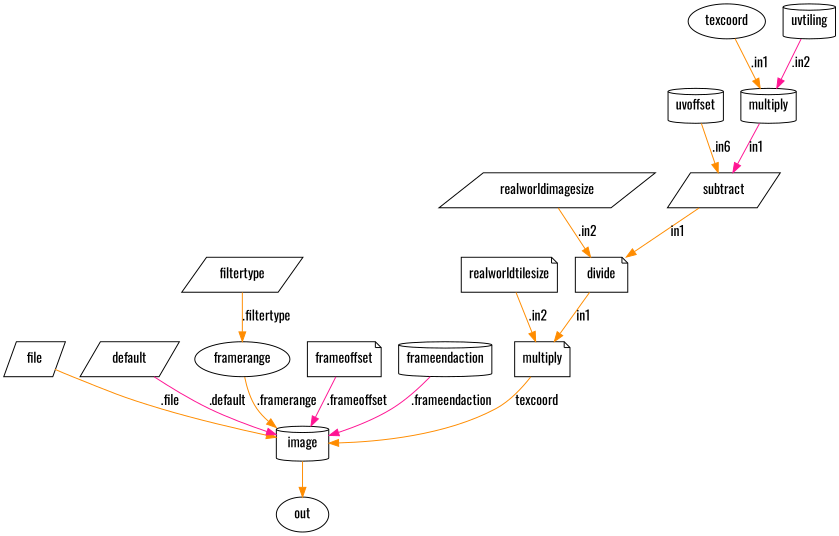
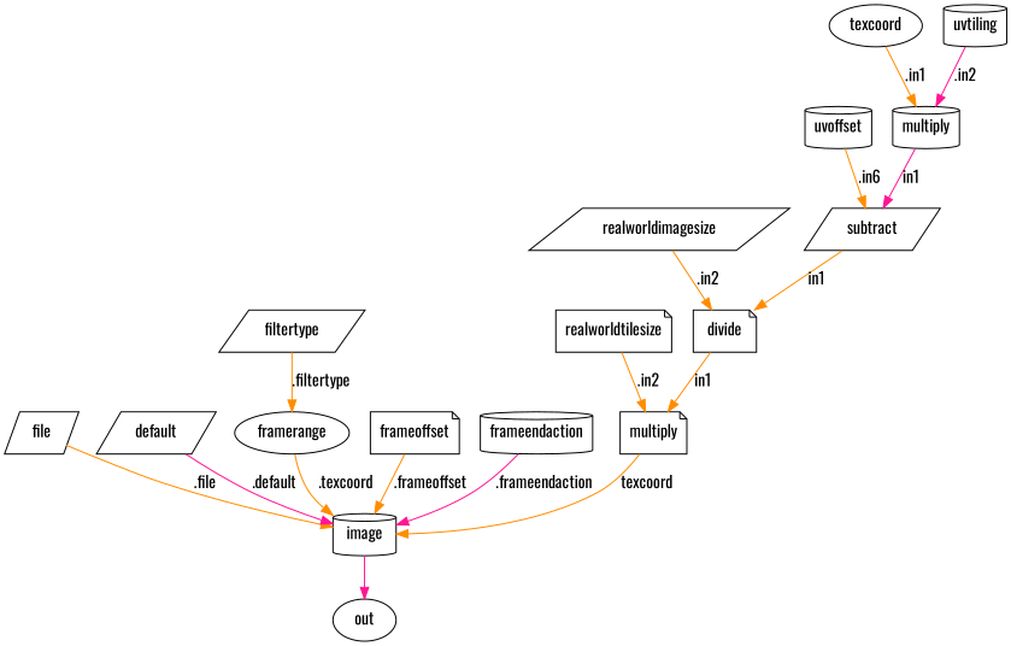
  digraph {
    fontname=Oswald
    rankdir=TB
    node [fontname=Oswald shape=cylinder]
    edge [color=darkorange fontname=Oswald]
    n1 [label=image]
    n2 [label=out shape=ellipse]
    n3 [label=file shape=parallelogram]
    n4 [label=default shape=parallelogram]
    n5 [label=filtertype shape=parallelogram]
    n6 [label=framerange shape=ellipse]
    n7 [label=frameoffset shape=note]
    n8 [label=frameendaction]
    n9 [label=multiply shape=note]
    n10 [label=realworldtilesize shape=note]
    n11 [label=divide shape=note]
    n12 [label=realworldimagesize shape=parallelogram]
    n13 [label=subtract shape=parallelogram]
    n14 [label=uvoffset]
    n15 [label=multiply]
    n16 [label=texcoord shape=ellipse]
    n17 [label=uvtiling]
-   n1 -> n2
+   n1 -> n2 [color=deeppink]
    n3 -> n1 [label=".file"]
    n4 -> n1 [color=deeppink label=".default"]
    n5 -> n6 [label=".filtertype"]
-   n6 -> n1 [label=".framerange"]
-   n7 -> n1 [color=deeppink label=".frameoffset"]
+   n6 -> n1 [label=".texcoord"]
+   n7 -> n1 [label=".frameoffset"]
    n8 -> n1 [color=deeppink label=".frameendaction"]
    n9 -> n1 [label=texcoord]
    n10 -> n9 [label=".in2"]
    n11 -> n9 [label=in1]
    n12 -> n11 [label=".in2"]
    n13 -> n11 [label=in1]
    n14 -> n13 [label=".in6"]
    n15 -> n13 [color=deeppink label=in1]
    n16 -> n15 [label=".in1"]
    n17 -> n15 [color=deeppink label=".in2"]
  }
